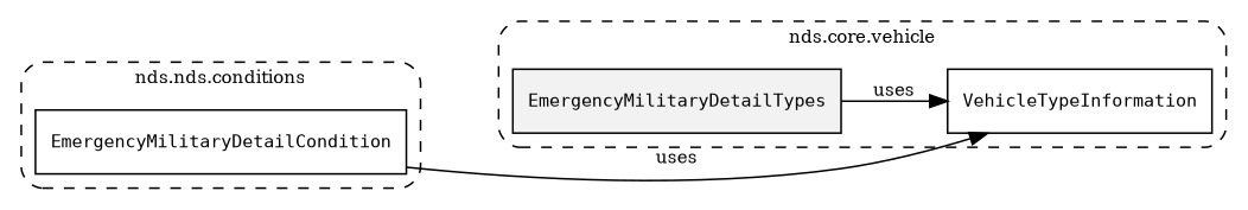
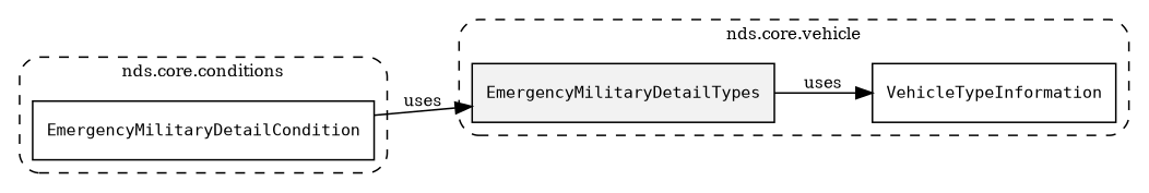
  digraph {
    fontsize=10
    rankdir=LR
    node [fontsize=10 shape=box]
    edge [fontsize=10]
    n1 [fillcolor="#0000000D" label=<<font face="monospace"><table align="center" border="0" cellspacing="0" cellpadding="0"><tr><td href="../../../content/packages/nds.core.vehicle.html#Bitmask-EmergencyMilitaryDetailTypes" title="Bitmask defined in nds.core.vehicle">EmergencyMilitaryDetailTypes</td></tr></table></font>> style=filled]
    n2 [label=<<font face="monospace"><table align="center" border="0" cellspacing="0" cellpadding="0"><tr><td href="../../../content/packages/nds.core.vehicle.html#Structure-VehicleTypeInformation" title="Structure defined in nds.core.vehicle">VehicleTypeInformation</td></tr></table></font>>]
    n3 [label=<<font face="monospace"><table align="center" border="0" cellspacing="0" cellpadding="0"><tr><td href="../../../content/packages/nds.core.conditions.html#Structure-EmergencyMilitaryDetailCondition" title="Structure defined in nds.core.conditions">EmergencyMilitaryDetailCondition</td></tr></table></font>>]
    subgraph cluster_1 {
      label="nds.core.vehicle"
      style="dashed, rounded"
      n1
      n2
    }
    subgraph cluster_2 {
-     label="nds.nds.conditions"
+     label="nds.core.conditions"
      style="dashed, rounded"
      n3
    }
    n1 -> n2 [label=uses]
-   n3 -> n2 [label=uses]
+   n3 -> n1 [label=uses]
  }
